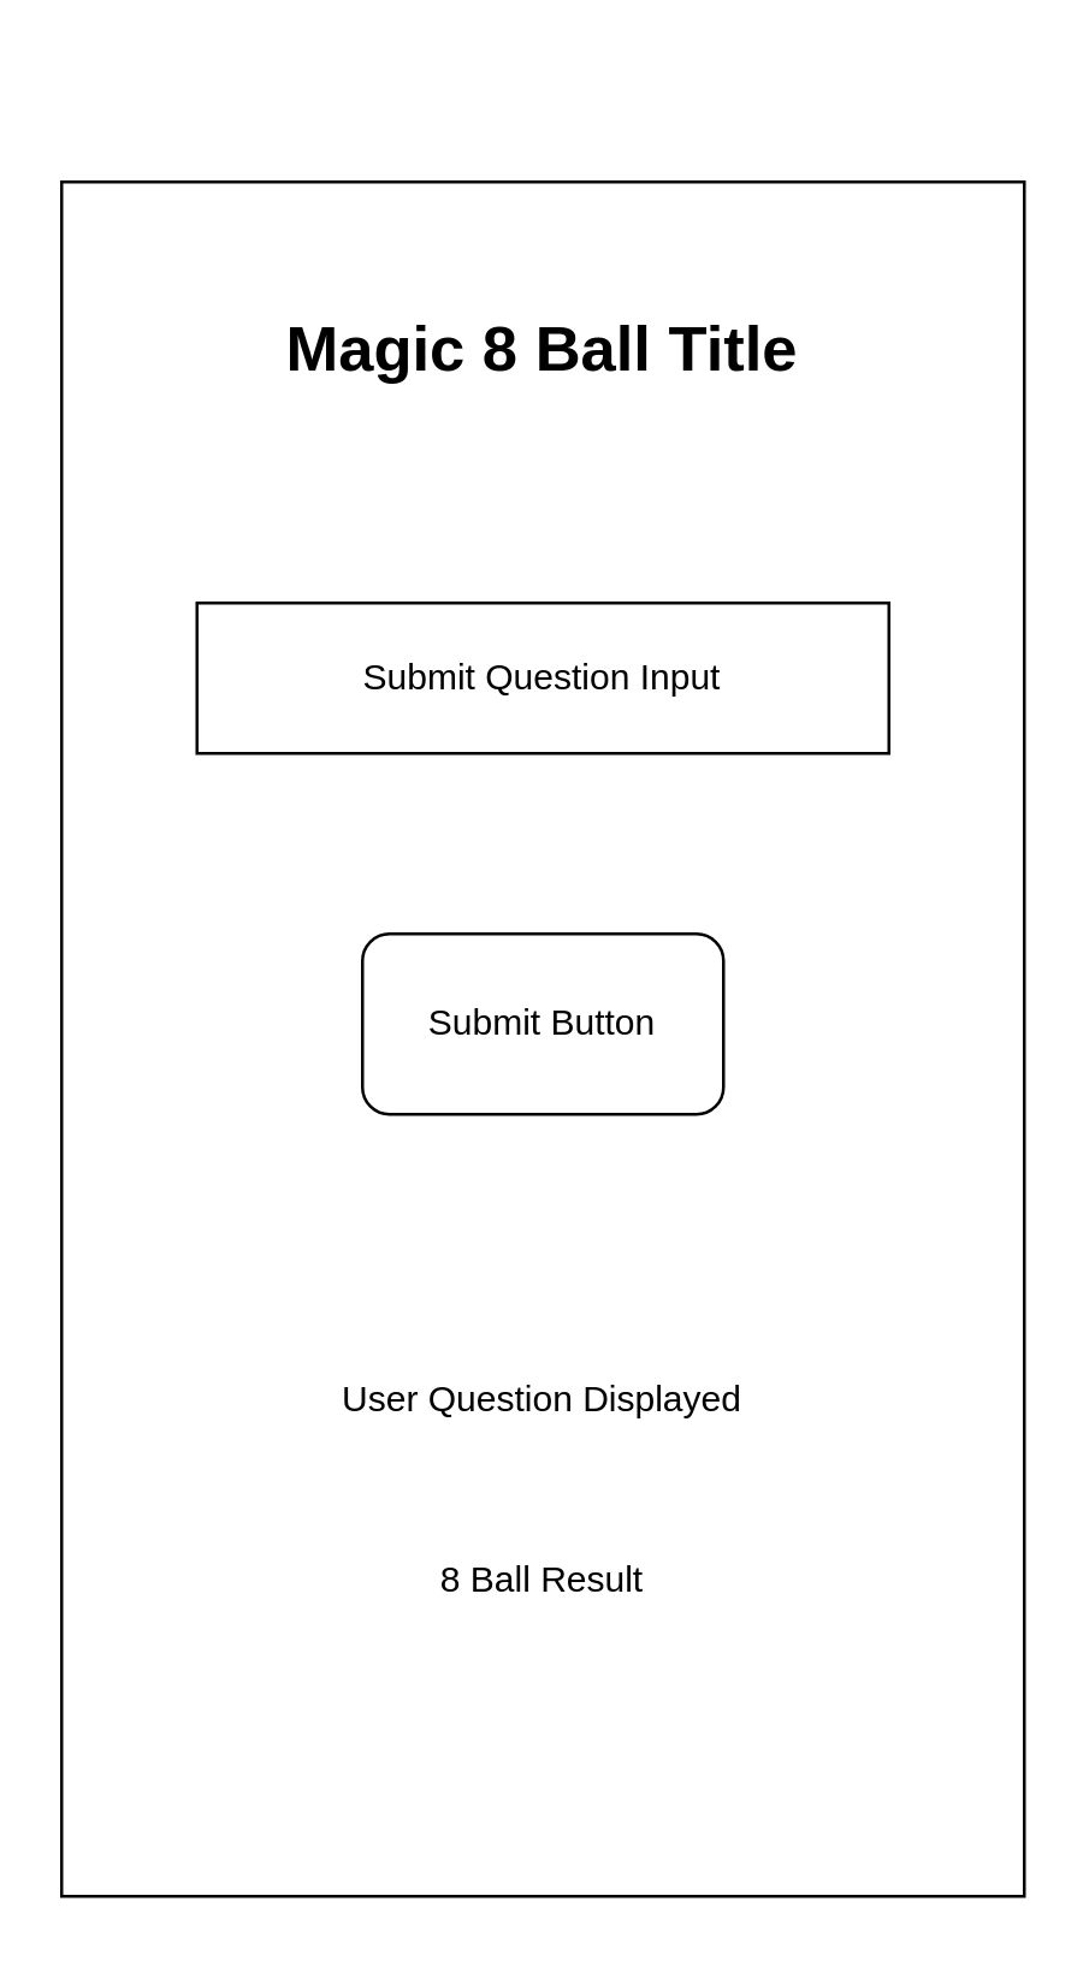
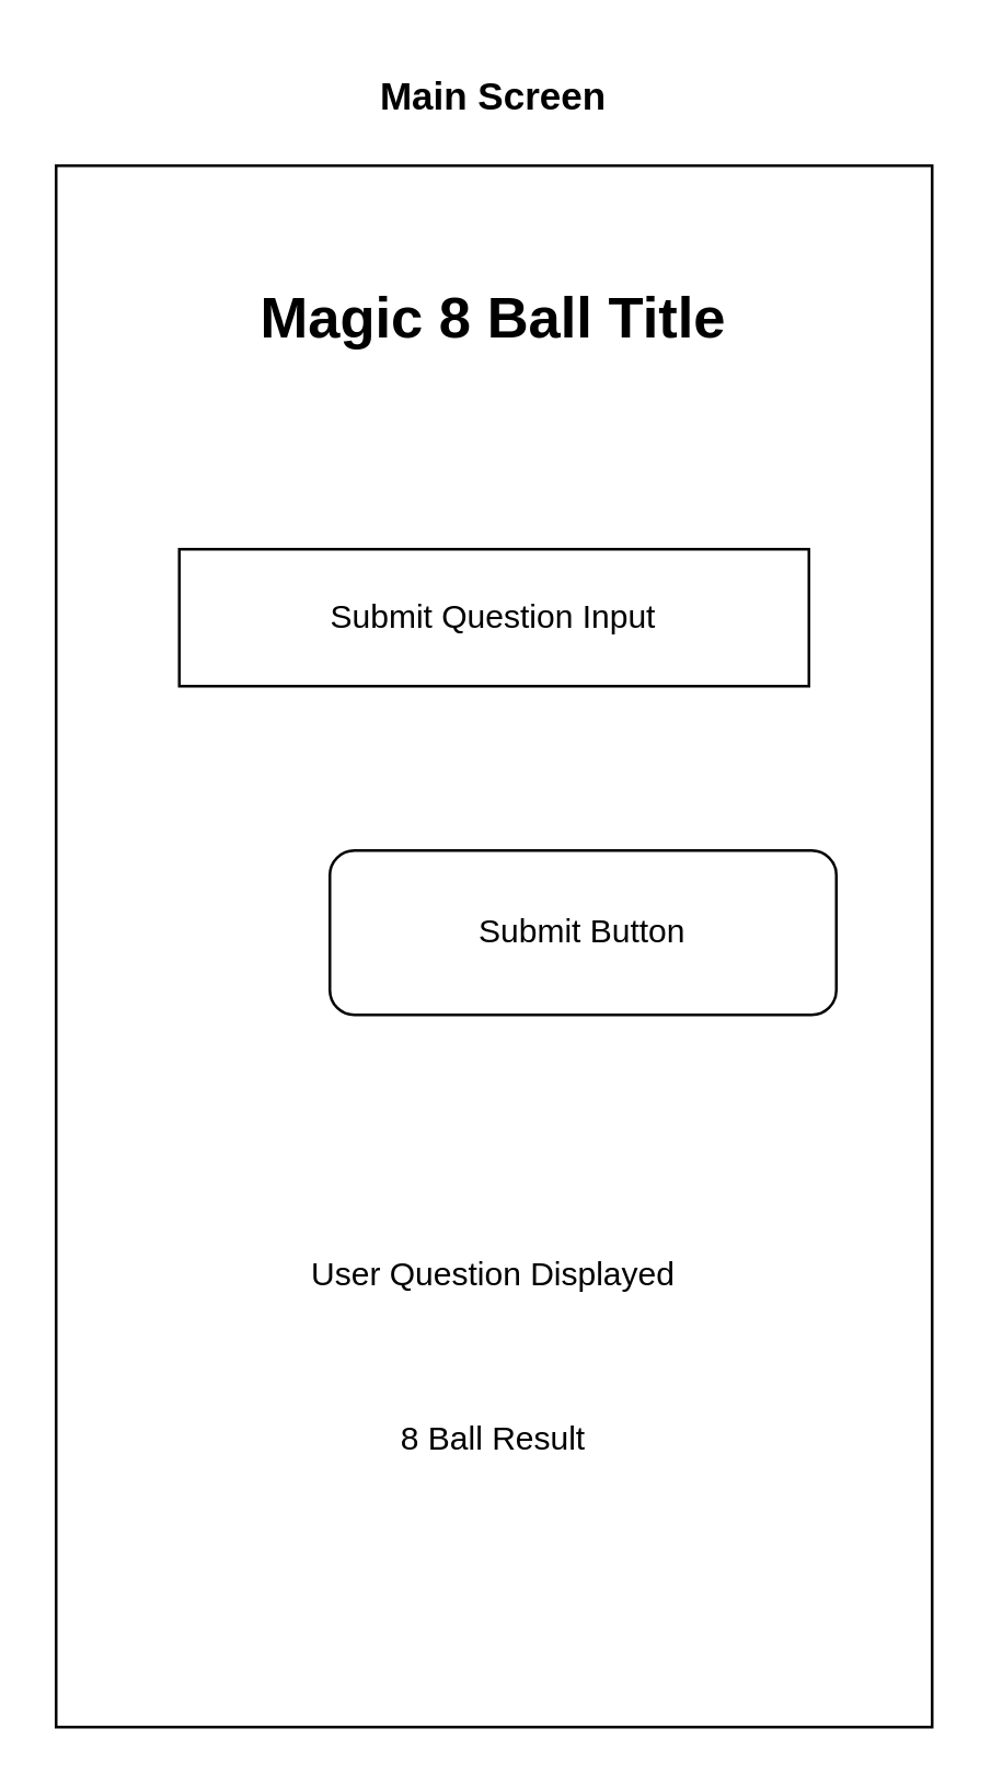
  <mxCell id="0" />
  <mxCell id="1" parent="0" />
  <mxCell id="2" value="" style="rounded=0;whiteSpace=wrap;html=1;" parent="1" vertex="1"><mxGeometry x="20" y="60" width="320" height="570" as="geometry" /></mxCell>
+ <mxCell id="3" value="Main Screen" style="text;html=1;align=center;verticalAlign=middle;whiteSpace=wrap;rounded=0;fontStyle=1;fontSize=14;" parent="1" vertex="1"><mxGeometry x="135" y="20" width="90" height="30" as="geometry" /></mxCell>
  <mxCell id="4" value="Magic 8 Ball Title" style="text;html=1;align=center;verticalAlign=middle;whiteSpace=wrap;rounded=0;fontSize=21;fontStyle=1" parent="1" vertex="1"><mxGeometry x="80" y="100" width="200" height="30" as="geometry" /></mxCell>
  <mxCell id="5" value="Submit Question Input" style="rounded=0;whiteSpace=wrap;html=1;" parent="1" vertex="1"><mxGeometry x="65" y="200" width="230" height="50" as="geometry" /></mxCell>
- <mxCell id="6" value="Submit Button" style="rounded=1;whiteSpace=wrap;html=1;" parent="1" vertex="1"><mxGeometry x="120" y="310" width="120" height="60" as="geometry" /></mxCell>
+ <mxCell id="6" value="Submit Button" style="rounded=1;whiteSpace=wrap;html=1;" parent="1" vertex="1"><mxGeometry x="120" y="310" width="185" height="60" as="geometry" /></mxCell>
  <mxCell id="7" value="8 Ball Result" style="text;html=1;align=center;verticalAlign=middle;whiteSpace=wrap;rounded=0;" parent="1" vertex="1"><mxGeometry x="120" y="510" width="120" height="30" as="geometry" /></mxCell>
  <mxCell id="8" value="User Question Displayed" style="text;html=1;align=center;verticalAlign=middle;whiteSpace=wrap;rounded=0;" parent="1" vertex="1"><mxGeometry x="110" y="450" width="140" height="30" as="geometry" /></mxCell>
